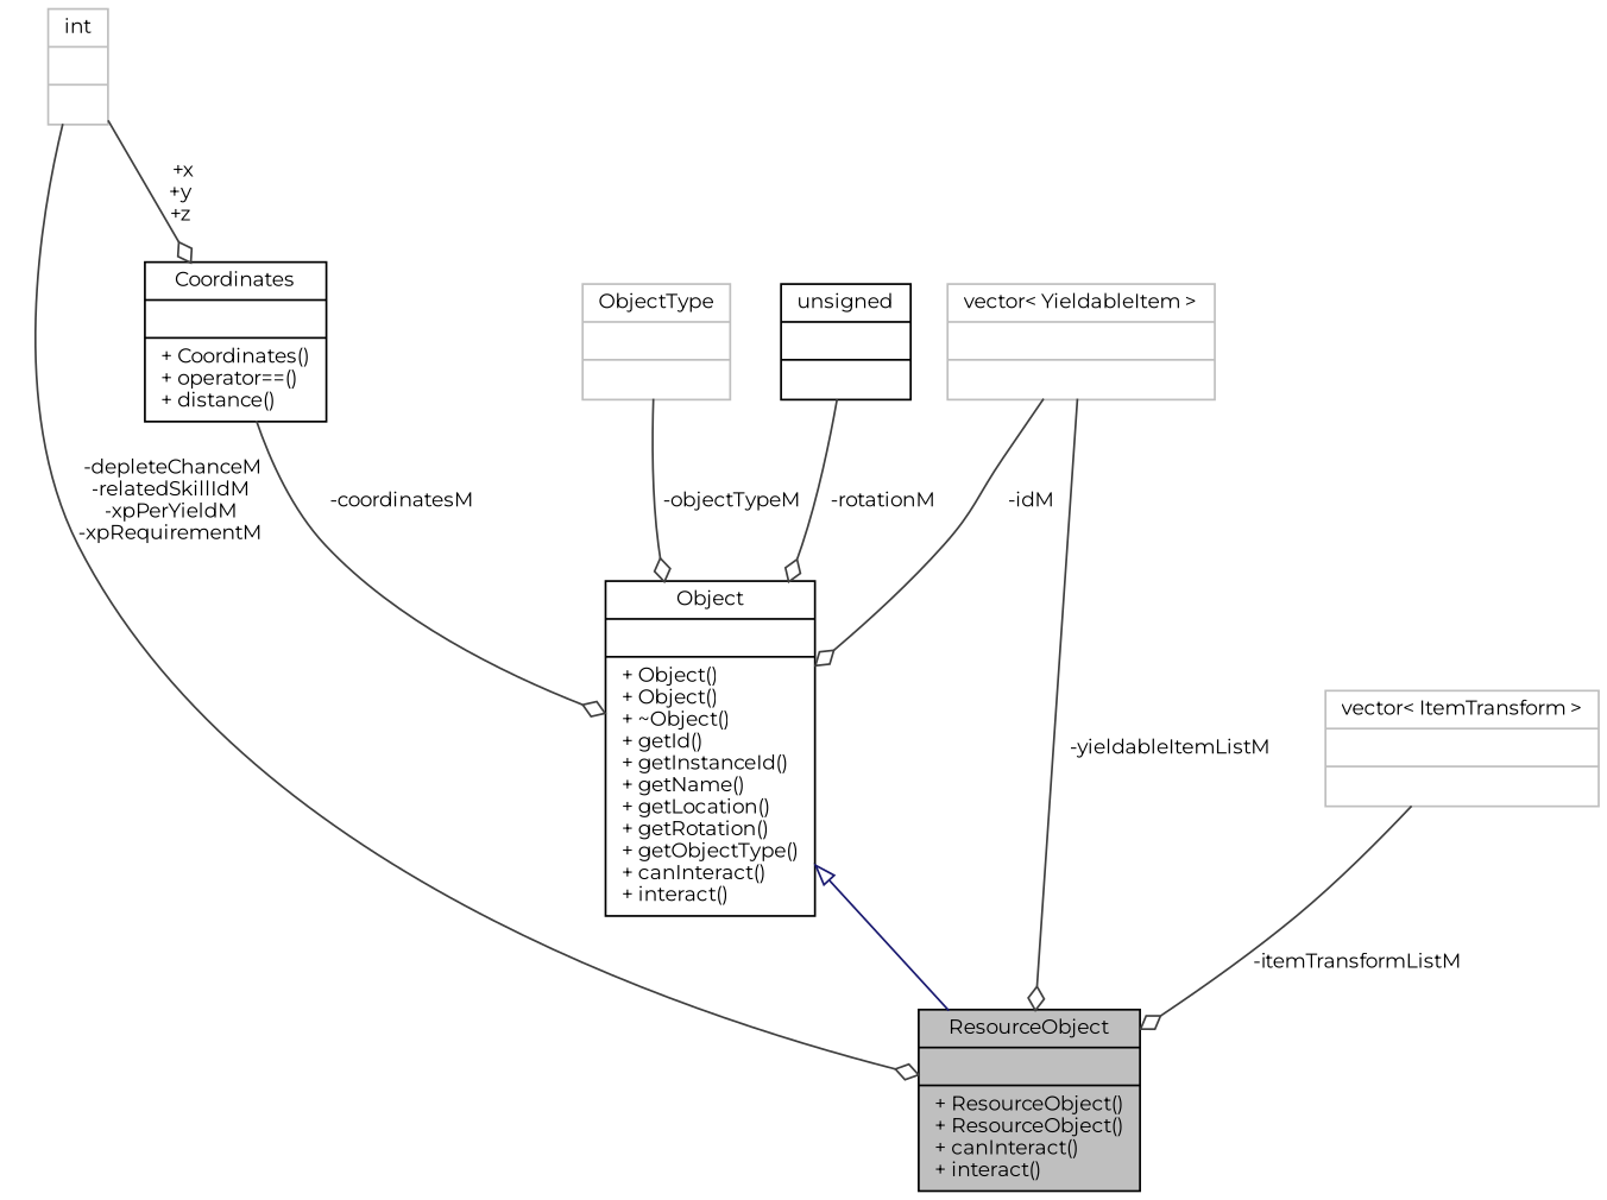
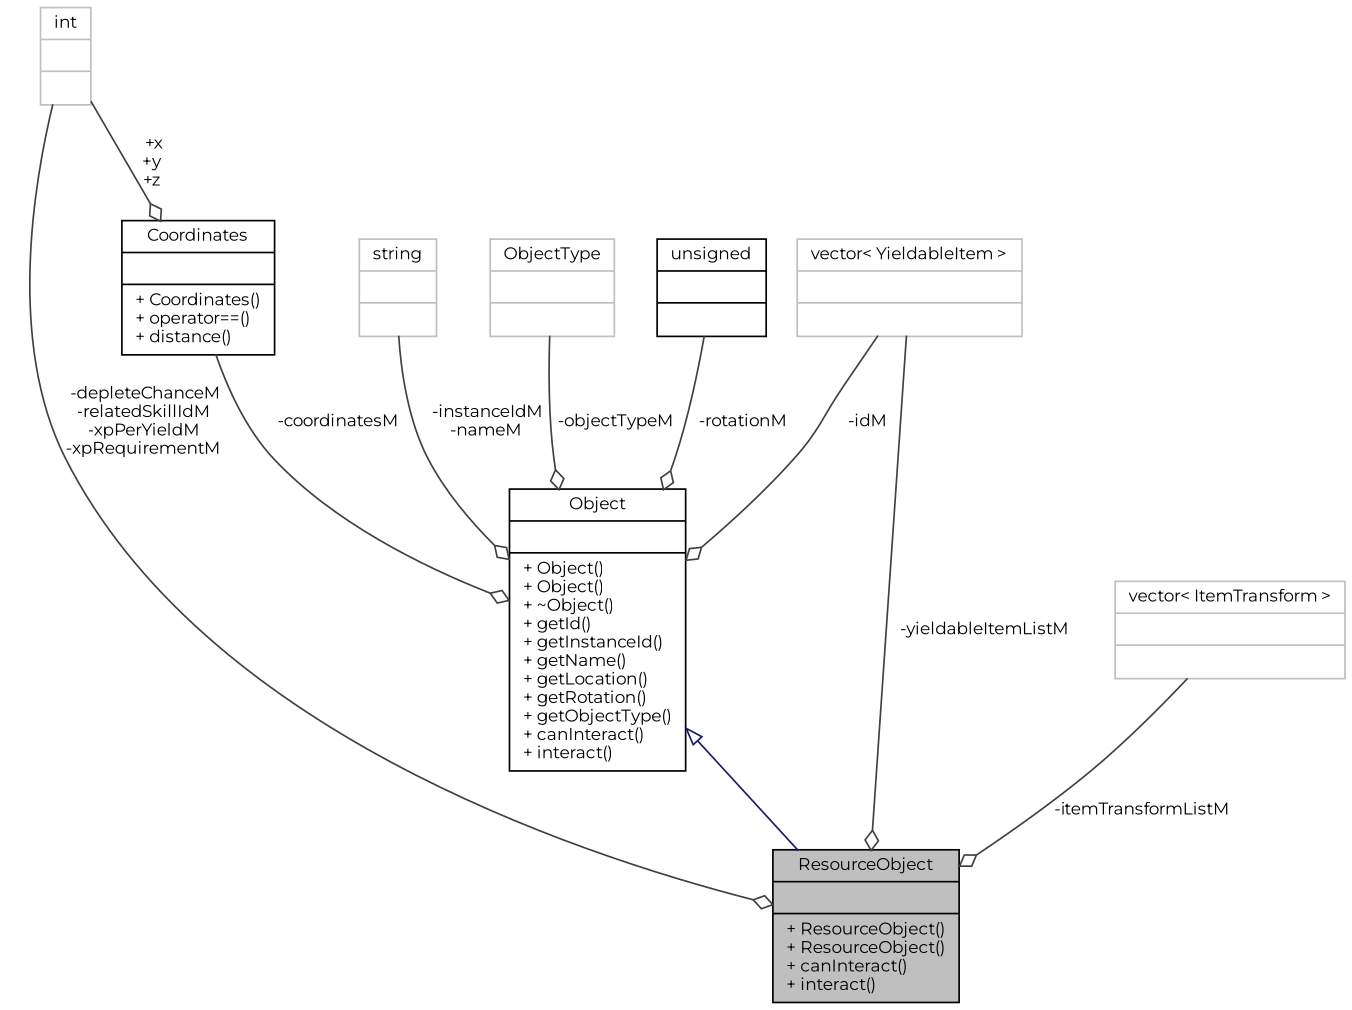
  digraph {
    fontname=Montserrat
    node [color=grey75 fillcolor=white fontname=Montserrat fontsize=10 shape=record style=filled]
    edge [color=grey25 fontname=Montserrat fontsize=10 labelfontname=Helvetica labelfontsize=10 style=solid arrowhead=odiamond]
    n1 [color=black fillcolor=grey75 fontcolor=black height=0.2 label="{ResourceObject\n||+ ResourceObject()\l+ ResourceObject()\l+ canInteract()\l+ interact()\l}" width=0.4]
    n2 [color=black height=0.2 label="{Object\n||+ Object()\l+ Object()\l+ ~Object()\l+ getId()\l+ getInstanceId()\l+ getName()\l+ getLocation()\l+ getRotation()\l+ getObjectType()\l+ canInteract()\l+ interact()\l}" width=0.4]
    n3 [color=black height=0.2 label="{Coordinates\n||+ Coordinates()\l+ operator==()\l+ distance()\l}" width=0.4]
    n4 [height=0.2 label="{int\n||}" width=0.4]
+   n5 [height=0.2 label="{string\n||}" width=0.4]
    n6 [height=0.2 label="{ObjectType\n||}" width=0.4]
    n7 [color=black height=0.2 label="{unsigned\n||}" width=0.4]
    n8 [height=0.2 label="{vector\< ItemTransform \>\n||}" width=0.4]
    n9 [height=0.2 label="{vector\< YieldableItem \>\n||}" width=0.4]
    n2 -> n1 [arrowtail=onormal color=midnightblue dir=back arrowhead=""]
    n3 -> n2 [label=" -coordinatesM"]
    n4 -> n1 [label=" -depleteChanceM\n-relatedSkillIdM\n-xpPerYieldM\n-xpRequirementM"]
    n4 -> n3 [label=" +x\n+y\n+z"]
+   n5 -> n2 [label=" -instanceIdM\n-nameM"]
    n6 -> n2 [label=" -objectTypeM"]
    n7 -> n2 [label=" -rotationM"]
    n8 -> n1 [label=" -itemTransformListM"]
    n9 -> n1 [label=" -yieldableItemListM"]
    n9 -> n2 [label=" -idM"]
  }
